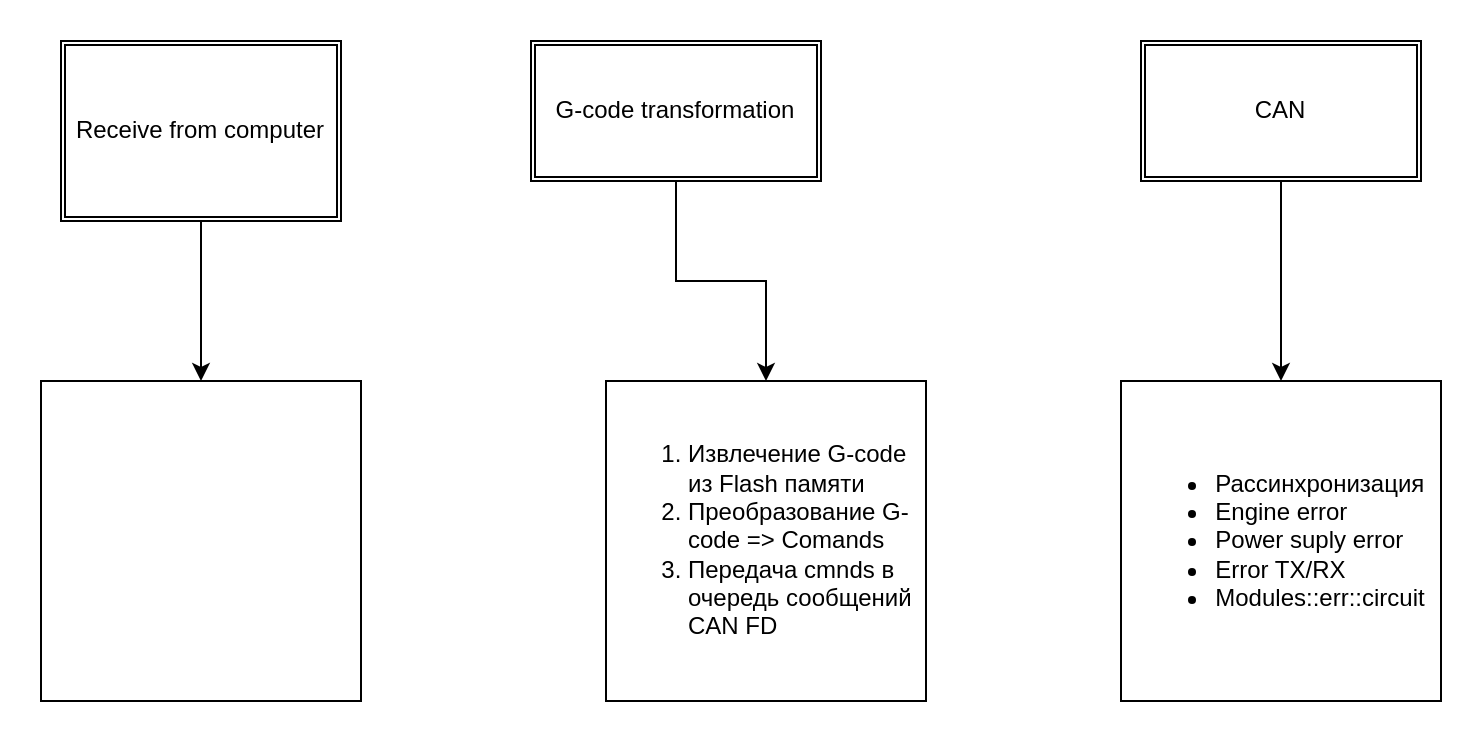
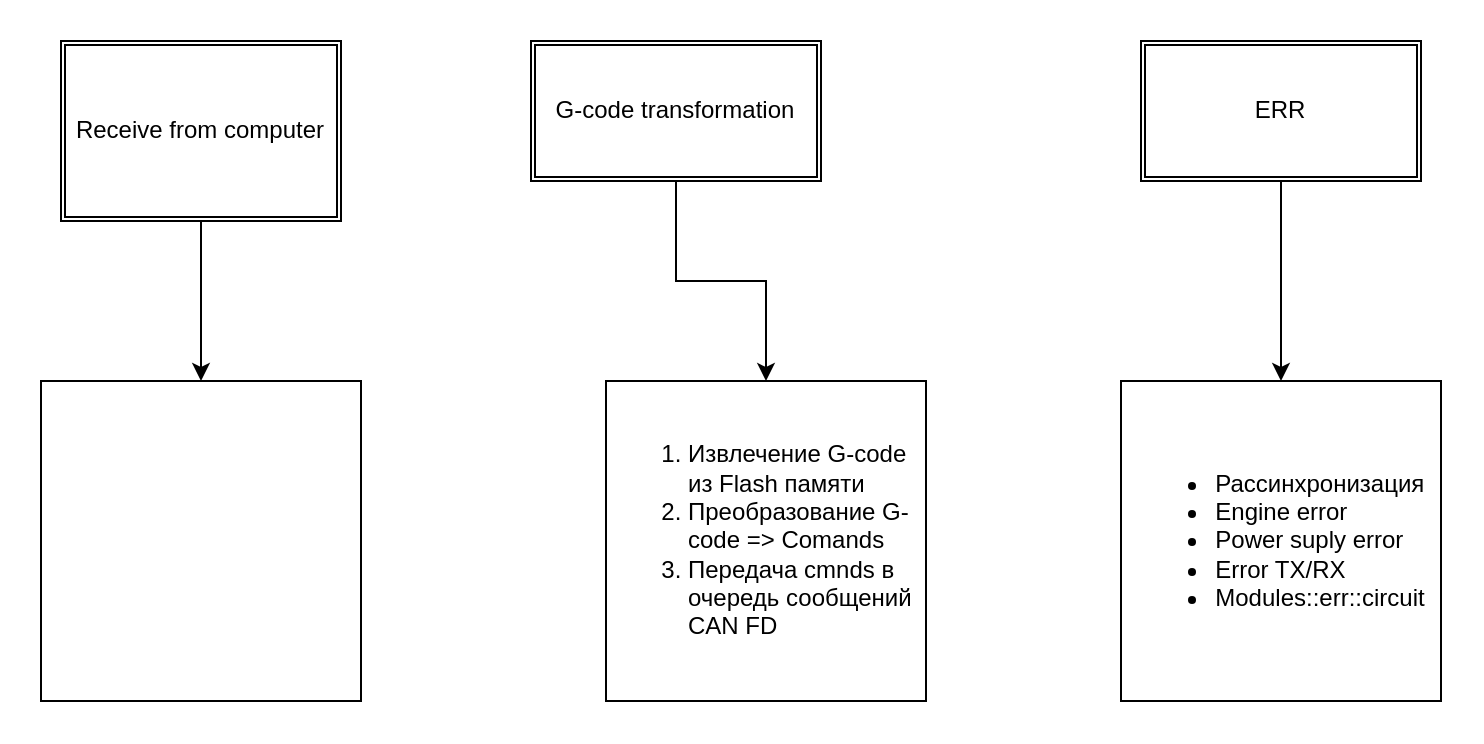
  <mxCell id="0" />
  <mxCell id="1" parent="0" />
  <mxCell id="2" style="edgeStyle=orthogonalEdgeStyle;rounded=0;orthogonalLoop=1;jettySize=auto;html=1;entryX=0.5;entryY=0;entryDx=0;entryDy=0;" edge="1" parent="1" source="3" target="8"><mxGeometry relative="1" as="geometry" /></mxCell>
- <mxCell id="3" value="CAN" style="shape=ext;double=1;rounded=0;whiteSpace=wrap;html=1;" vertex="1" parent="1"><mxGeometry x="570" y="20" width="140" height="70" as="geometry" /></mxCell>
+ <mxCell id="3" value="ERR" style="shape=ext;double=1;rounded=0;whiteSpace=wrap;html=1;" vertex="1" parent="1"><mxGeometry x="570" y="20" width="140" height="70" as="geometry" /></mxCell>
  <mxCell id="4" style="edgeStyle=orthogonalEdgeStyle;rounded=0;orthogonalLoop=1;jettySize=auto;html=1;entryX=0.5;entryY=0;entryDx=0;entryDy=0;" edge="1" parent="1" source="5" target="7"><mxGeometry relative="1" as="geometry" /></mxCell>
  <mxCell id="5" value="G-code transformation" style="shape=ext;double=1;rounded=0;whiteSpace=wrap;html=1;" vertex="1" parent="1"><mxGeometry x="265" y="20" width="145" height="70" as="geometry" /></mxCell>
  <mxCell id="6" value="Receive from computer" style="shape=ext;double=1;rounded=0;whiteSpace=wrap;html=1;" vertex="1" parent="1"><mxGeometry x="30" y="20" width="140" height="90" as="geometry" /></mxCell>
  <mxCell id="7" value="&lt;ol&gt;&lt;li style=&quot;text-align: left;&quot;&gt;Извлечение G-code из Flash памяти&lt;/li&gt;&lt;li style=&quot;text-align: left;&quot;&gt;Преобразование G-code =&amp;gt; Comands&lt;/li&gt;&lt;li style=&quot;text-align: left;&quot;&gt;Передача cmnds в очередь сообщений CAN FD&lt;/li&gt;&lt;/ol&gt;" style="rounded=0;whiteSpace=wrap;html=1;" vertex="1" parent="1"><mxGeometry x="302.5" y="190" width="160" height="160" as="geometry" /></mxCell>
  <mxCell id="8" value="&lt;div style=&quot;text-align: left;&quot;&gt;&lt;ul&gt;&lt;li&gt;Рассинхронизация&lt;/li&gt;&lt;li&gt;Engine error&lt;/li&gt;&lt;li&gt;Power suply error&lt;/li&gt;&lt;li&gt;Error TX/RX&lt;/li&gt;&lt;li&gt;Modules::err::circuit&lt;/li&gt;&lt;/ul&gt;&lt;/div&gt;" style="rounded=0;whiteSpace=wrap;html=1;" vertex="1" parent="1"><mxGeometry x="560" y="190" width="160" height="160" as="geometry" /></mxCell>
  <mxCell id="9" value="&lt;div style=&quot;text-align: left;&quot;&gt;&lt;br&gt;&lt;/div&gt;" style="rounded=0;whiteSpace=wrap;html=1;" vertex="1" parent="1"><mxGeometry x="20" y="190" width="160" height="160" as="geometry" /></mxCell>
  <mxCell id="10" value="" style="endArrow=classic;html=1;rounded=0;exitX=0.5;exitY=1;exitDx=0;exitDy=0;entryX=0.5;entryY=0;entryDx=0;entryDy=0;" edge="1" parent="1" source="6" target="9"><mxGeometry width="50" height="50" relative="1" as="geometry"><mxPoint x="370" y="180" as="sourcePoint" /><mxPoint x="420" y="130" as="targetPoint" /></mxGeometry></mxCell>
